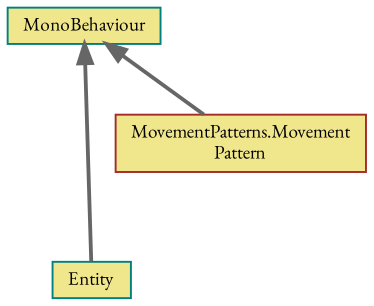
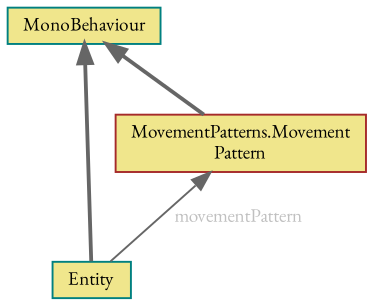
  digraph {
    fontname="EB Garamond"
    node [color=teal fillcolor=khaki fontname="EB Garamond" fontsize=10 shape=box style=filled]
    edge [color=gray40 dir=back fontname="EB Garamond" fontsize=10 labelfontname=Helvetica labelfontsize=10 style=bold]
    n1 [height=0.2 label=Entity width=0.4]
    n2 [height=0.2 label=MonoBehaviour width=0.4]
    n3 [color=brown height=0.2 label="MovementPatterns.Movement\lPattern" width=0.4]
    n2 -> n1
    n2 -> n3
+   n3 -> n1 [fontcolor=grey label=" movementPattern" style=solid]
  }
